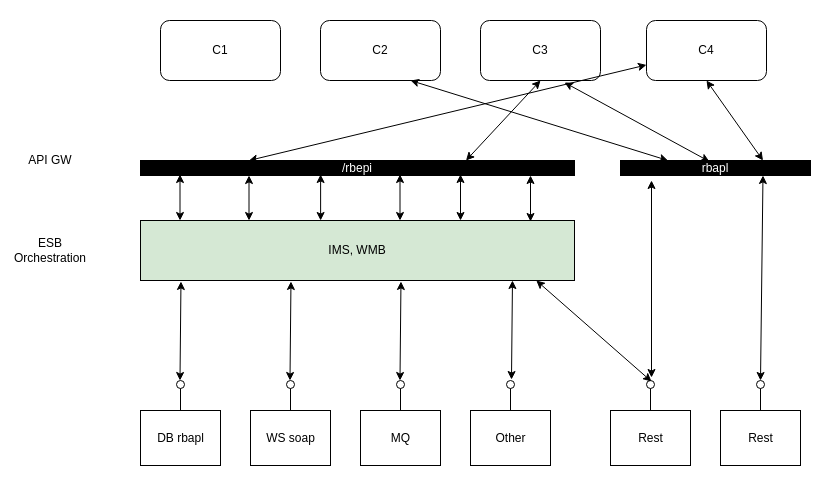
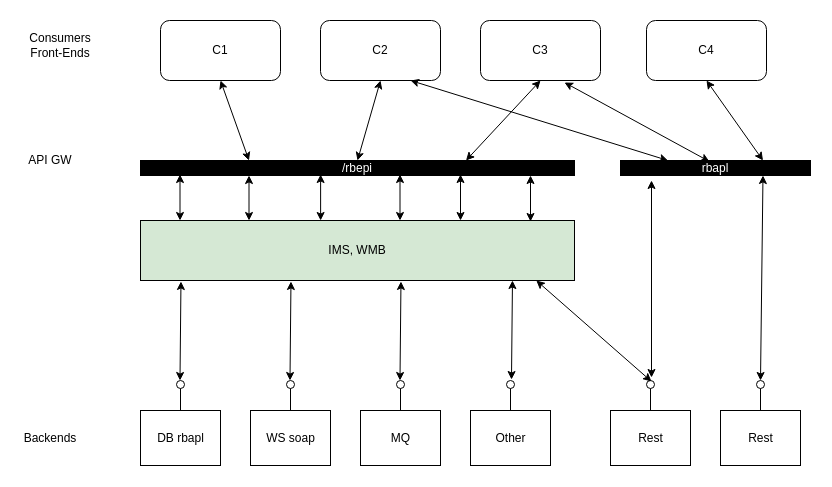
  <mxCell id="0" />
  <mxCell id="1" parent="0" />
  <mxCell id="2" value="Rest" style="html=1;rounded=0;" vertex="1" parent="1"><mxGeometry x="720" y="410" width="80" height="55" as="geometry" /></mxCell>
  <mxCell id="3" value="" style="endArrow=none;html=1;rounded=0;align=center;verticalAlign=top;endFill=0;labelBackgroundColor=none;endSize=2;" edge="1" source="5" parent="1"><mxGeometry relative="1" as="geometry"><mxPoint x="760" y="380" as="targetPoint" /></mxGeometry></mxCell>
  <mxCell id="4" value="" style="endArrow=none;html=1;rounded=0;align=center;verticalAlign=top;endFill=0;labelBackgroundColor=none;endSize=2;" edge="1" parent="1" source="2" target="5"><mxGeometry relative="1" as="geometry"><mxPoint x="760" y="395" as="sourcePoint" /><mxPoint x="760" y="380" as="targetPoint" /></mxGeometry></mxCell>
  <mxCell id="5" value="" style="ellipse;html=1;fontSize=11;align=center;fillColor=none;points=[];aspect=fixed;resizable=0;verticalAlign=bottom;labelPosition=center;verticalLabelPosition=top;flipH=1;" vertex="1" parent="1"><mxGeometry x="756" y="380" width="8" height="8" as="geometry" /></mxCell>
  <mxCell id="6" value="Rest" style="html=1;rounded=0;" vertex="1" parent="1"><mxGeometry x="610" y="410" width="80" height="55" as="geometry" /></mxCell>
  <mxCell id="7" value="" style="endArrow=none;html=1;rounded=0;align=center;verticalAlign=top;endFill=0;labelBackgroundColor=none;endSize=2;" edge="1" parent="1" source="9"><mxGeometry relative="1" as="geometry"><mxPoint x="650" y="380" as="targetPoint" /></mxGeometry></mxCell>
  <mxCell id="8" value="" style="endArrow=none;html=1;rounded=0;align=center;verticalAlign=top;endFill=0;labelBackgroundColor=none;endSize=2;" edge="1" parent="1" source="6" target="9"><mxGeometry relative="1" as="geometry"><mxPoint x="650" y="395" as="sourcePoint" /><mxPoint x="650" y="380" as="targetPoint" /></mxGeometry></mxCell>
  <mxCell id="9" value="" style="ellipse;html=1;fontSize=11;align=center;fillColor=none;points=[];aspect=fixed;resizable=0;verticalAlign=bottom;labelPosition=center;verticalLabelPosition=top;flipH=1;" vertex="1" parent="1"><mxGeometry x="646" y="380" width="8" height="8" as="geometry" /></mxCell>
  <mxCell id="10" value="WS soap" style="html=1;rounded=0;" vertex="1" parent="1"><mxGeometry x="250" y="410" width="80" height="55" as="geometry" /></mxCell>
  <mxCell id="11" value="" style="endArrow=none;html=1;rounded=0;align=center;verticalAlign=top;endFill=0;labelBackgroundColor=none;endSize=2;" edge="1" parent="1" source="13"><mxGeometry relative="1" as="geometry"><mxPoint x="290" y="380" as="targetPoint" /></mxGeometry></mxCell>
  <mxCell id="12" value="" style="endArrow=none;html=1;rounded=0;align=center;verticalAlign=top;endFill=0;labelBackgroundColor=none;endSize=2;" edge="1" parent="1" source="10" target="13"><mxGeometry relative="1" as="geometry"><mxPoint x="290" y="395" as="sourcePoint" /><mxPoint x="290" y="380" as="targetPoint" /></mxGeometry></mxCell>
  <mxCell id="13" value="" style="ellipse;html=1;fontSize=11;align=center;fillColor=none;points=[];aspect=fixed;resizable=0;verticalAlign=bottom;labelPosition=center;verticalLabelPosition=top;flipH=1;" vertex="1" parent="1"><mxGeometry x="286" y="380" width="8" height="8" as="geometry" /></mxCell>
  <mxCell id="14" value="DB rbapl" style="html=1;rounded=0;" vertex="1" parent="1"><mxGeometry x="140" y="410" width="80" height="55" as="geometry" /></mxCell>
  <mxCell id="15" value="" style="endArrow=none;html=1;rounded=0;align=center;verticalAlign=top;endFill=0;labelBackgroundColor=none;endSize=2;" edge="1" parent="1" source="17"><mxGeometry relative="1" as="geometry"><mxPoint x="180" y="380" as="targetPoint" /></mxGeometry></mxCell>
  <mxCell id="16" value="" style="endArrow=none;html=1;rounded=0;align=center;verticalAlign=top;endFill=0;labelBackgroundColor=none;endSize=2;" edge="1" parent="1" source="14" target="17"><mxGeometry relative="1" as="geometry"><mxPoint x="180" y="395" as="sourcePoint" /><mxPoint x="180" y="380" as="targetPoint" /></mxGeometry></mxCell>
  <mxCell id="17" value="" style="ellipse;html=1;fontSize=11;align=center;fillColor=none;points=[];aspect=fixed;resizable=0;verticalAlign=bottom;labelPosition=center;verticalLabelPosition=top;flipH=1;" vertex="1" parent="1"><mxGeometry x="176" y="380" width="8" height="8" as="geometry" /></mxCell>
  <mxCell id="18" value="Other" style="html=1;rounded=0;" vertex="1" parent="1"><mxGeometry x="470" y="410" width="80" height="55" as="geometry" /></mxCell>
  <mxCell id="19" value="" style="endArrow=none;html=1;rounded=0;align=center;verticalAlign=top;endFill=0;labelBackgroundColor=none;endSize=2;" edge="1" parent="1" source="21"><mxGeometry relative="1" as="geometry"><mxPoint x="510" y="380" as="targetPoint" /></mxGeometry></mxCell>
  <mxCell id="20" value="" style="endArrow=none;html=1;rounded=0;align=center;verticalAlign=top;endFill=0;labelBackgroundColor=none;endSize=2;" edge="1" parent="1" source="18" target="21"><mxGeometry relative="1" as="geometry"><mxPoint x="510" y="395" as="sourcePoint" /><mxPoint x="510" y="380" as="targetPoint" /></mxGeometry></mxCell>
  <mxCell id="21" value="" style="ellipse;html=1;fontSize=11;align=center;fillColor=none;points=[];aspect=fixed;resizable=0;verticalAlign=bottom;labelPosition=center;verticalLabelPosition=top;flipH=1;" vertex="1" parent="1"><mxGeometry x="506" y="380" width="8" height="8" as="geometry" /></mxCell>
  <mxCell id="22" value="MQ" style="html=1;rounded=0;" vertex="1" parent="1"><mxGeometry x="360" y="410" width="80" height="55" as="geometry" /></mxCell>
  <mxCell id="23" value="" style="endArrow=none;html=1;rounded=0;align=center;verticalAlign=top;endFill=0;labelBackgroundColor=none;endSize=2;" edge="1" parent="1" source="25"><mxGeometry relative="1" as="geometry"><mxPoint x="400" y="380" as="targetPoint" /></mxGeometry></mxCell>
  <mxCell id="24" value="" style="endArrow=none;html=1;rounded=0;align=center;verticalAlign=top;endFill=0;labelBackgroundColor=none;endSize=2;" edge="1" parent="1" source="22" target="25"><mxGeometry relative="1" as="geometry"><mxPoint x="400" y="395" as="sourcePoint" /><mxPoint x="400" y="380" as="targetPoint" /></mxGeometry></mxCell>
  <mxCell id="25" value="" style="ellipse;html=1;fontSize=11;align=center;fillColor=none;points=[];aspect=fixed;resizable=0;verticalAlign=bottom;labelPosition=center;verticalLabelPosition=top;flipH=1;" vertex="1" parent="1"><mxGeometry x="396" y="380" width="8" height="8" as="geometry" /></mxCell>
  <mxCell id="26" value="IMS, WMB" style="rounded=0;whiteSpace=wrap;html=1;fillColor=#d5e8d4;" vertex="1" parent="1"><mxGeometry x="140" y="220" width="434" height="60" as="geometry" /></mxCell>
- <mxCell id="28" value="ESB&lt;br&gt;Orchestration" style="text;strokeColor=none;align=center;fillColor=none;html=1;verticalAlign=middle;whiteSpace=wrap;rounded=0;" vertex="1" parent="1"><mxGeometry x="20" y="235" width="60" height="30" as="geometry" /></mxCell>
+ <mxCell id="27" value="Backends" style="text;strokeColor=none;align=center;fillColor=none;html=1;verticalAlign=middle;whiteSpace=wrap;rounded=0;" vertex="1" parent="1"><mxGeometry x="20" y="422.5" width="60" height="30" as="geometry" /></mxCell>
  <mxCell id="29" value="API GW" style="text;strokeColor=none;align=center;fillColor=none;html=1;verticalAlign=middle;whiteSpace=wrap;rounded=0;" vertex="1" parent="1"><mxGeometry x="20" y="145" width="60" height="30" as="geometry" /></mxCell>
+ <mxCell id="30" value="Consumers&lt;br&gt;Front-Ends" style="text;strokeColor=none;align=center;fillColor=none;html=1;verticalAlign=middle;whiteSpace=wrap;rounded=0;" vertex="1" parent="1"><mxGeometry x="20" y="30" width="80" height="30" as="geometry" /></mxCell>
  <mxCell id="31" value="/rbepi" style="rounded=0;whiteSpace=wrap;html=1;fillColor=#000000;fontColor=#ffffff;" vertex="1" parent="1"><mxGeometry x="140" y="160" width="434" height="15" as="geometry" /></mxCell>
  <mxCell id="32" value="rbapl" style="rounded=0;whiteSpace=wrap;html=1;fontColor=#FFFFFF;strokeColor=#000000;fillColor=#000000;" vertex="1" parent="1"><mxGeometry x="620" y="160" width="190" height="15" as="geometry" /></mxCell>
  <mxCell id="33" value="C1" style="rounded=1;whiteSpace=wrap;html=1;" vertex="1" parent="1"><mxGeometry x="160" y="20" width="120" height="60" as="geometry" /></mxCell>
  <mxCell id="34" value="C2" style="rounded=1;whiteSpace=wrap;html=1;" vertex="1" parent="1"><mxGeometry x="320" y="20" width="120" height="60" as="geometry" /></mxCell>
  <mxCell id="35" value="C3" style="rounded=1;whiteSpace=wrap;html=1;" vertex="1" parent="1"><mxGeometry x="480" y="20" width="120" height="60" as="geometry" /></mxCell>
  <mxCell id="36" value="C4" style="rounded=1;whiteSpace=wrap;html=1;" vertex="1" parent="1"><mxGeometry x="646" y="20" width="120" height="60" as="geometry" /></mxCell>
  <mxCell id="37" value="" style="endArrow=classic;startArrow=classic;html=1;rounded=0;entryX=0.75;entryY=1;entryDx=0;entryDy=0;" edge="1" parent="1" target="32"><mxGeometry width="50" height="50" relative="1" as="geometry"><mxPoint x="760" y="380" as="sourcePoint" /><mxPoint x="810" y="330" as="targetPoint" /></mxGeometry></mxCell>
  <mxCell id="38" value="" style="endArrow=classic;startArrow=classic;html=1;rounded=0;entryX=0.864;entryY=1.033;entryDx=0;entryDy=0;exitX=0;exitY=0.125;exitDx=0;exitDy=0;exitPerimeter=0;entryPerimeter=0;" edge="1" parent="1"><mxGeometry width="50" height="50" relative="1" as="geometry"><mxPoint x="399.5" y="380" as="sourcePoint" /><mxPoint x="400.476" y="280.98" as="targetPoint" /></mxGeometry></mxCell>
  <mxCell id="39" value="" style="endArrow=classic;startArrow=classic;html=1;rounded=0;entryX=0.864;entryY=1.033;entryDx=0;entryDy=0;exitX=0;exitY=0.125;exitDx=0;exitDy=0;exitPerimeter=0;entryPerimeter=0;" edge="1" parent="1"><mxGeometry width="50" height="50" relative="1" as="geometry"><mxPoint x="511" y="379.02" as="sourcePoint" /><mxPoint x="511.976" y="280" as="targetPoint" /></mxGeometry></mxCell>
  <mxCell id="40" value="" style="endArrow=classic;startArrow=classic;html=1;rounded=0;entryX=0.864;entryY=1.033;entryDx=0;entryDy=0;exitX=0;exitY=0.125;exitDx=0;exitDy=0;exitPerimeter=0;entryPerimeter=0;" edge="1" parent="1"><mxGeometry width="50" height="50" relative="1" as="geometry"><mxPoint x="289.5" y="380" as="sourcePoint" /><mxPoint x="290.476" y="280.98" as="targetPoint" /></mxGeometry></mxCell>
  <mxCell id="41" value="" style="endArrow=classic;startArrow=classic;html=1;rounded=0;entryX=0.864;entryY=1.033;entryDx=0;entryDy=0;exitX=0;exitY=0.125;exitDx=0;exitDy=0;exitPerimeter=0;entryPerimeter=0;" edge="1" parent="1"><mxGeometry width="50" height="50" relative="1" as="geometry"><mxPoint x="179.5" y="380" as="sourcePoint" /><mxPoint x="180.476" y="280.98" as="targetPoint" /></mxGeometry></mxCell>
- <mxCell id="42" value="" style="endArrow=classic;startArrow=classic;html=1;rounded=0;exitX=0.25;exitY=0;exitDx=0;exitDy=0;" edge="1" parent="1" source="31" target="36"><mxGeometry width="50" height="50" relative="1" as="geometry"><mxPoint x="400" y="290" as="sourcePoint" /><mxPoint x="450" y="240" as="targetPoint" /></mxGeometry></mxCell>
+ <mxCell id="42" value="" style="endArrow=classic;startArrow=classic;html=1;rounded=0;entryX=0.5;entryY=1;entryDx=0;entryDy=0;exitX=0.25;exitY=0;exitDx=0;exitDy=0;" edge="1" parent="1" source="31" target="33"><mxGeometry width="50" height="50" relative="1" as="geometry"><mxPoint x="400" y="290" as="sourcePoint" /><mxPoint x="450" y="240" as="targetPoint" /></mxGeometry></mxCell>
+ <mxCell id="43" value="" style="endArrow=classic;startArrow=classic;html=1;rounded=0;entryX=0.5;entryY=1;entryDx=0;entryDy=0;exitX=0.5;exitY=0;exitDx=0;exitDy=0;" edge="1" parent="1" source="31" target="34"><mxGeometry width="50" height="50" relative="1" as="geometry"><mxPoint x="400" y="290" as="sourcePoint" /><mxPoint x="450" y="240" as="targetPoint" /></mxGeometry></mxCell>
  <mxCell id="44" value="" style="endArrow=classic;startArrow=classic;html=1;rounded=0;entryX=0.5;entryY=1;entryDx=0;entryDy=0;exitX=0.75;exitY=0;exitDx=0;exitDy=0;" edge="1" parent="1" source="31" target="35"><mxGeometry width="50" height="50" relative="1" as="geometry"><mxPoint x="367" y="170" as="sourcePoint" /><mxPoint x="390" y="90" as="targetPoint" /></mxGeometry></mxCell>
  <mxCell id="45" value="" style="endArrow=classic;startArrow=classic;html=1;rounded=0;entryX=0.75;entryY=1;entryDx=0;entryDy=0;exitX=0.25;exitY=0;exitDx=0;exitDy=0;" edge="1" parent="1" source="32" target="34"><mxGeometry width="50" height="50" relative="1" as="geometry"><mxPoint x="367" y="170" as="sourcePoint" /><mxPoint x="390" y="90" as="targetPoint" /></mxGeometry></mxCell>
  <mxCell id="46" value="" style="endArrow=classic;startArrow=classic;html=1;rounded=0;entryX=0.5;entryY=1;entryDx=0;entryDy=0;exitX=0.75;exitY=0;exitDx=0;exitDy=0;" edge="1" parent="1" source="32" target="36"><mxGeometry width="50" height="50" relative="1" as="geometry"><mxPoint x="654" y="145" as="sourcePoint" /><mxPoint x="704" y="95" as="targetPoint" /></mxGeometry></mxCell>
  <mxCell id="47" value="" style="endArrow=classic;startArrow=classic;html=1;rounded=0;entryX=0.7;entryY=1.033;entryDx=0;entryDy=0;entryPerimeter=0;exitX=0.468;exitY=0.067;exitDx=0;exitDy=0;exitPerimeter=0;" edge="1" parent="1" source="32" target="35"><mxGeometry width="50" height="50" relative="1" as="geometry"><mxPoint x="540" y="140" as="sourcePoint" /><mxPoint x="590" y="90" as="targetPoint" /></mxGeometry></mxCell>
  <mxCell id="48" value="" style="endArrow=classic;startArrow=classic;html=1;rounded=0;entryX=0.25;entryY=1;entryDx=0;entryDy=0;exitX=0.25;exitY=0;exitDx=0;exitDy=0;" edge="1" parent="1" source="26" target="31"><mxGeometry width="50" height="50" relative="1" as="geometry"><mxPoint x="400" y="290" as="sourcePoint" /><mxPoint x="450" y="240" as="targetPoint" /></mxGeometry></mxCell>
  <mxCell id="49" value="" style="endArrow=classic;startArrow=classic;html=1;rounded=0;entryX=0.415;entryY=0.933;entryDx=0;entryDy=0;exitX=0.415;exitY=0;exitDx=0;exitDy=0;entryPerimeter=0;exitPerimeter=0;" edge="1" parent="1" source="26" target="31"><mxGeometry width="50" height="50" relative="1" as="geometry"><mxPoint x="259" y="230" as="sourcePoint" /><mxPoint x="259" y="185" as="targetPoint" /></mxGeometry></mxCell>
  <mxCell id="50" value="" style="endArrow=classic;startArrow=classic;html=1;rounded=0;entryX=0.415;entryY=0.933;entryDx=0;entryDy=0;exitX=0.415;exitY=0;exitDx=0;exitDy=0;entryPerimeter=0;exitPerimeter=0;" edge="1" parent="1"><mxGeometry width="50" height="50" relative="1" as="geometry"><mxPoint x="399.5" y="220" as="sourcePoint" /><mxPoint x="399.5" y="174" as="targetPoint" /></mxGeometry></mxCell>
  <mxCell id="51" value="" style="endArrow=classic;startArrow=classic;html=1;rounded=0;entryX=0.415;entryY=0.933;entryDx=0;entryDy=0;exitX=0.415;exitY=0;exitDx=0;exitDy=0;entryPerimeter=0;exitPerimeter=0;" edge="1" parent="1"><mxGeometry width="50" height="50" relative="1" as="geometry"><mxPoint x="460" y="220" as="sourcePoint" /><mxPoint x="460" y="174" as="targetPoint" /></mxGeometry></mxCell>
  <mxCell id="52" value="" style="endArrow=classic;startArrow=classic;html=1;rounded=0;entryX=0.415;entryY=0.933;entryDx=0;entryDy=0;exitX=0.415;exitY=0;exitDx=0;exitDy=0;entryPerimeter=0;exitPerimeter=0;" edge="1" parent="1"><mxGeometry width="50" height="50" relative="1" as="geometry"><mxPoint x="179.5" y="220" as="sourcePoint" /><mxPoint x="179.5" y="174" as="targetPoint" /></mxGeometry></mxCell>
  <mxCell id="53" value="" style="endArrow=classic;startArrow=classic;html=1;rounded=0;entryX=0.415;entryY=0.933;entryDx=0;entryDy=0;exitX=0.415;exitY=0;exitDx=0;exitDy=0;entryPerimeter=0;exitPerimeter=0;" edge="1" parent="1"><mxGeometry width="50" height="50" relative="1" as="geometry"><mxPoint x="530" y="221" as="sourcePoint" /><mxPoint x="530" y="175" as="targetPoint" /></mxGeometry></mxCell>
  <mxCell id="54" value="" style="endArrow=classic;startArrow=classic;html=1;rounded=0;exitX=0.912;exitY=1;exitDx=0;exitDy=0;exitPerimeter=0;entryX=0.375;entryY=0.125;entryDx=0;entryDy=0;entryPerimeter=0;" edge="1" parent="1" source="26" target="9"><mxGeometry width="50" height="50" relative="1" as="geometry"><mxPoint x="400" y="290" as="sourcePoint" /><mxPoint x="650" y="350" as="targetPoint" /></mxGeometry></mxCell>
  <mxCell id="55" value="" style="endArrow=classic;startArrow=classic;html=1;rounded=0;entryX=0.375;entryY=-0.375;entryDx=0;entryDy=0;entryPerimeter=0;" edge="1" parent="1" target="9"><mxGeometry width="50" height="50" relative="1" as="geometry"><mxPoint x="651" y="180" as="sourcePoint" /><mxPoint x="705" y="351" as="targetPoint" /></mxGeometry></mxCell>
